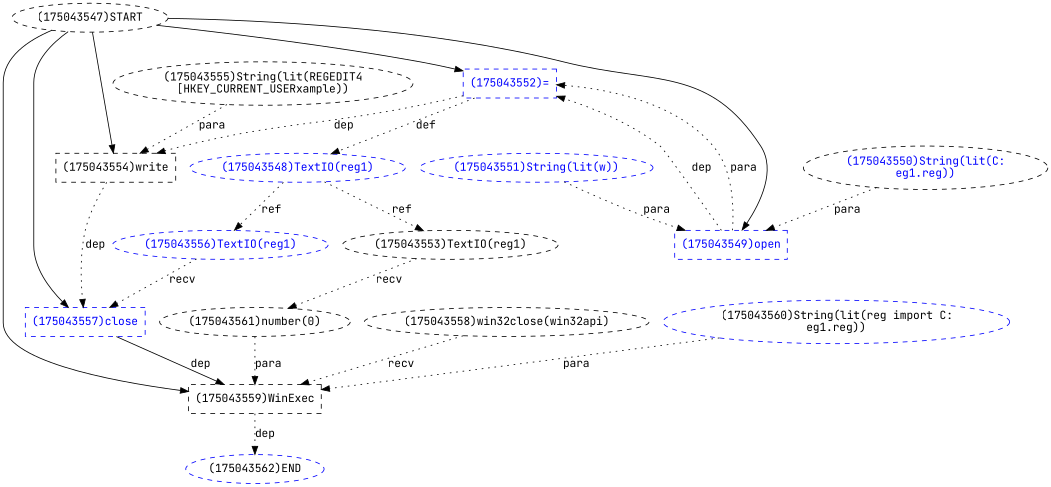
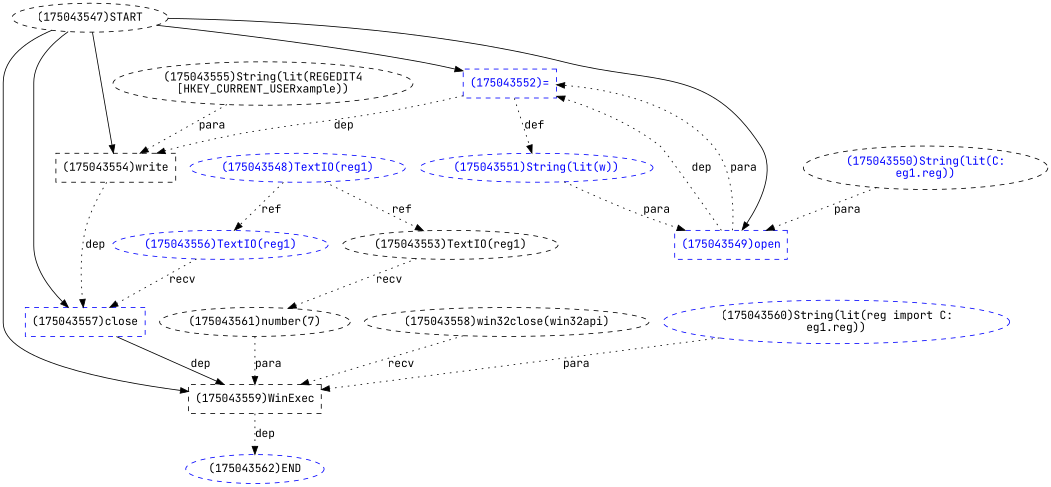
  digraph {
    fontname="JetBrains Mono"
    node [fontname="JetBrains Mono" shape=ellipse style=dashed color=blue]
    edge [fontname="JetBrains Mono" style=dotted]
    n1 [label="(175043554)write" shape=box color=""]
-   n2 [fontcolor=blue label="(175043557)close" shape=box]
+   n2 [fontcolor=black label="(175043557)close" shape=box]
    n3 [label="(175043559)WinExec" shape=box color=""]
    n4 [label="(175043547)START" shape="" color=""]
    n5 [fontcolor=blue label="(175043552)=" shape=box]
    n6 [fontcolor=blue label="(175043549)open" shape=box]
    n7 [fontcolor=blue label="(175043548)TextIO(reg1)"]
    n8 [label="(175043562)END" shape=""]
    n9 [label="(175043555)String(lit(REGEDIT4\n[HKEY_CURRENT_USER\Example))" color=""]
    n10 [fontcolor=blue label="(175043551)String(lit(w))"]
-   n11 [label="(175043561)number(0)" color=""]
+   n11 [label="(175043561)number(7)" color=""]
    n12 [fontcolor=blue label="(175043556)TextIO(reg1)"]
    n13 [color=black fontcolor=blue label="(175043550)String(lit(C:\reg1.reg))"]
    n14 [label="(175043558)win32close(win32api)" color=""]
    n15 [label="(175043553)TextIO(reg1)" color=""]
    n16 [label="(175043560)String(lit(reg import C:\reg1.reg))"]
    n1 -> n2 [label=dep]
    n2 -> n3 [label=dep style=solid]
    n3 -> n8 [label=dep]
    n4 -> n1 [style=solid]
    n4 -> n2 [style=solid]
    n4 -> n3 [style=solid]
    n4 -> n5 [style=solid]
    n4 -> n6 [style=solid]
    n5 -> n1 [label=dep]
-   n5 -> n7 [label=def]
+   n5 -> n10 [label=def]
    n6 -> n5 [label=dep]
    n6 -> n5 [label=para]
    n7 -> n12 [label=ref]
    n7 -> n15 [label=ref]
    n9 -> n1 [label=para]
    n10 -> n6 [label=para]
    n11 -> n3 [label=para]
    n12 -> n2 [label=recv]
    n13 -> n6 [label=para]
    n14 -> n3 [label=recv]
    n15 -> n11 [label=recv]
    n16 -> n3 [label=para]
  }
